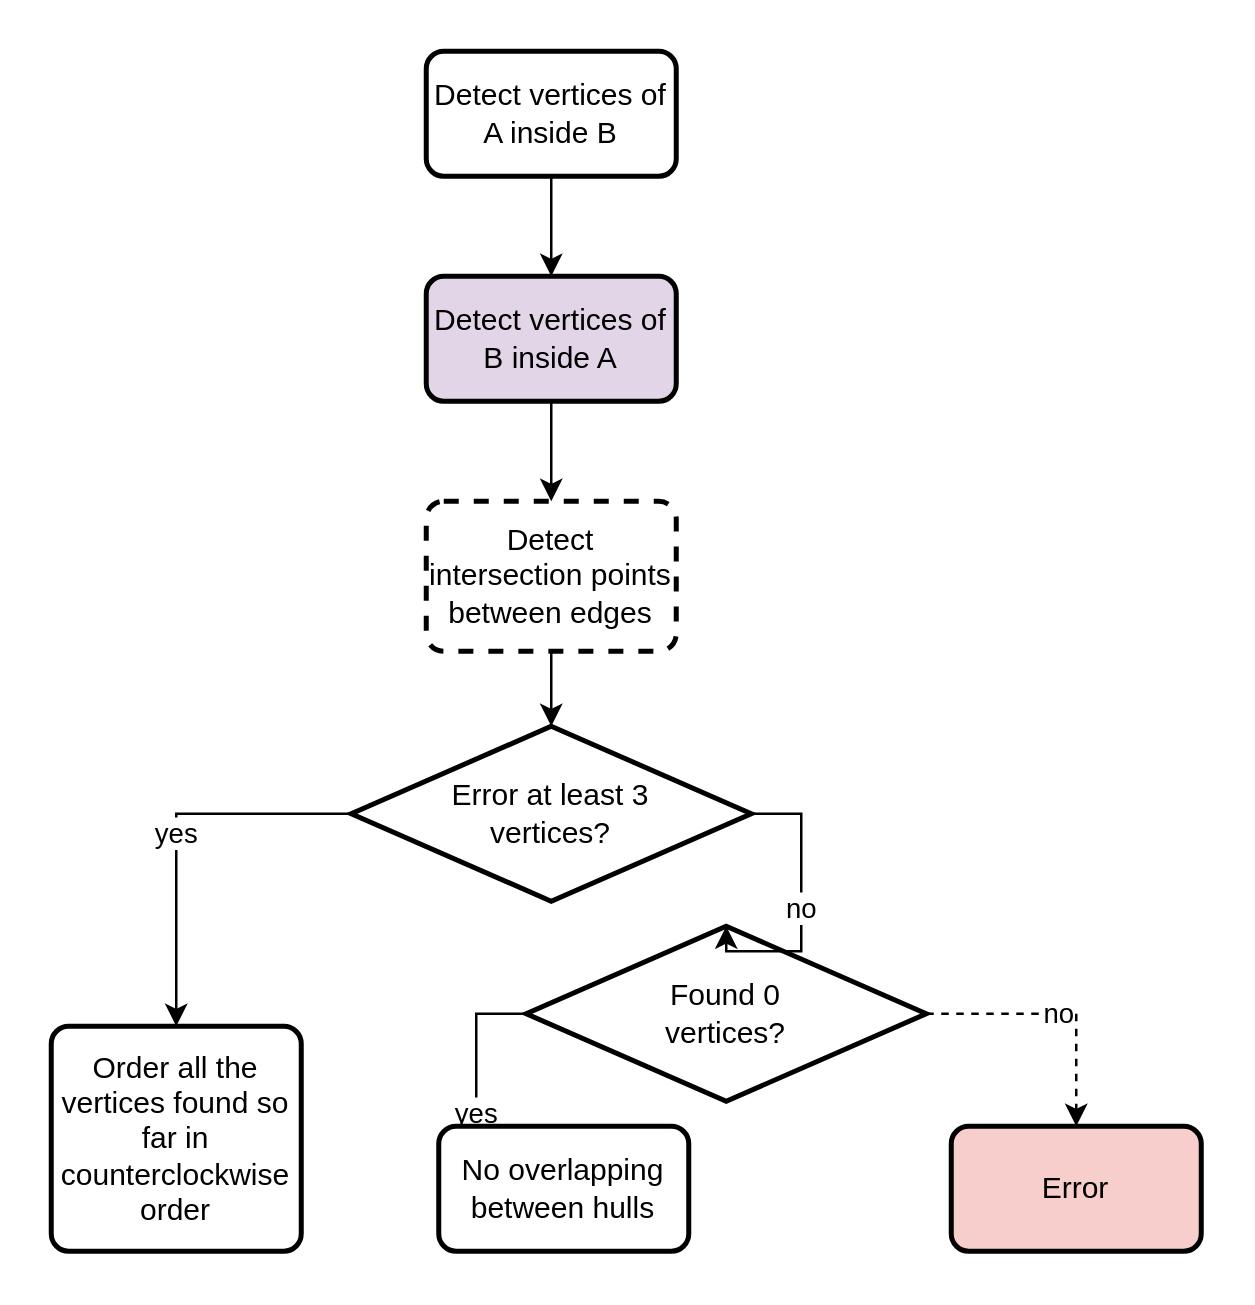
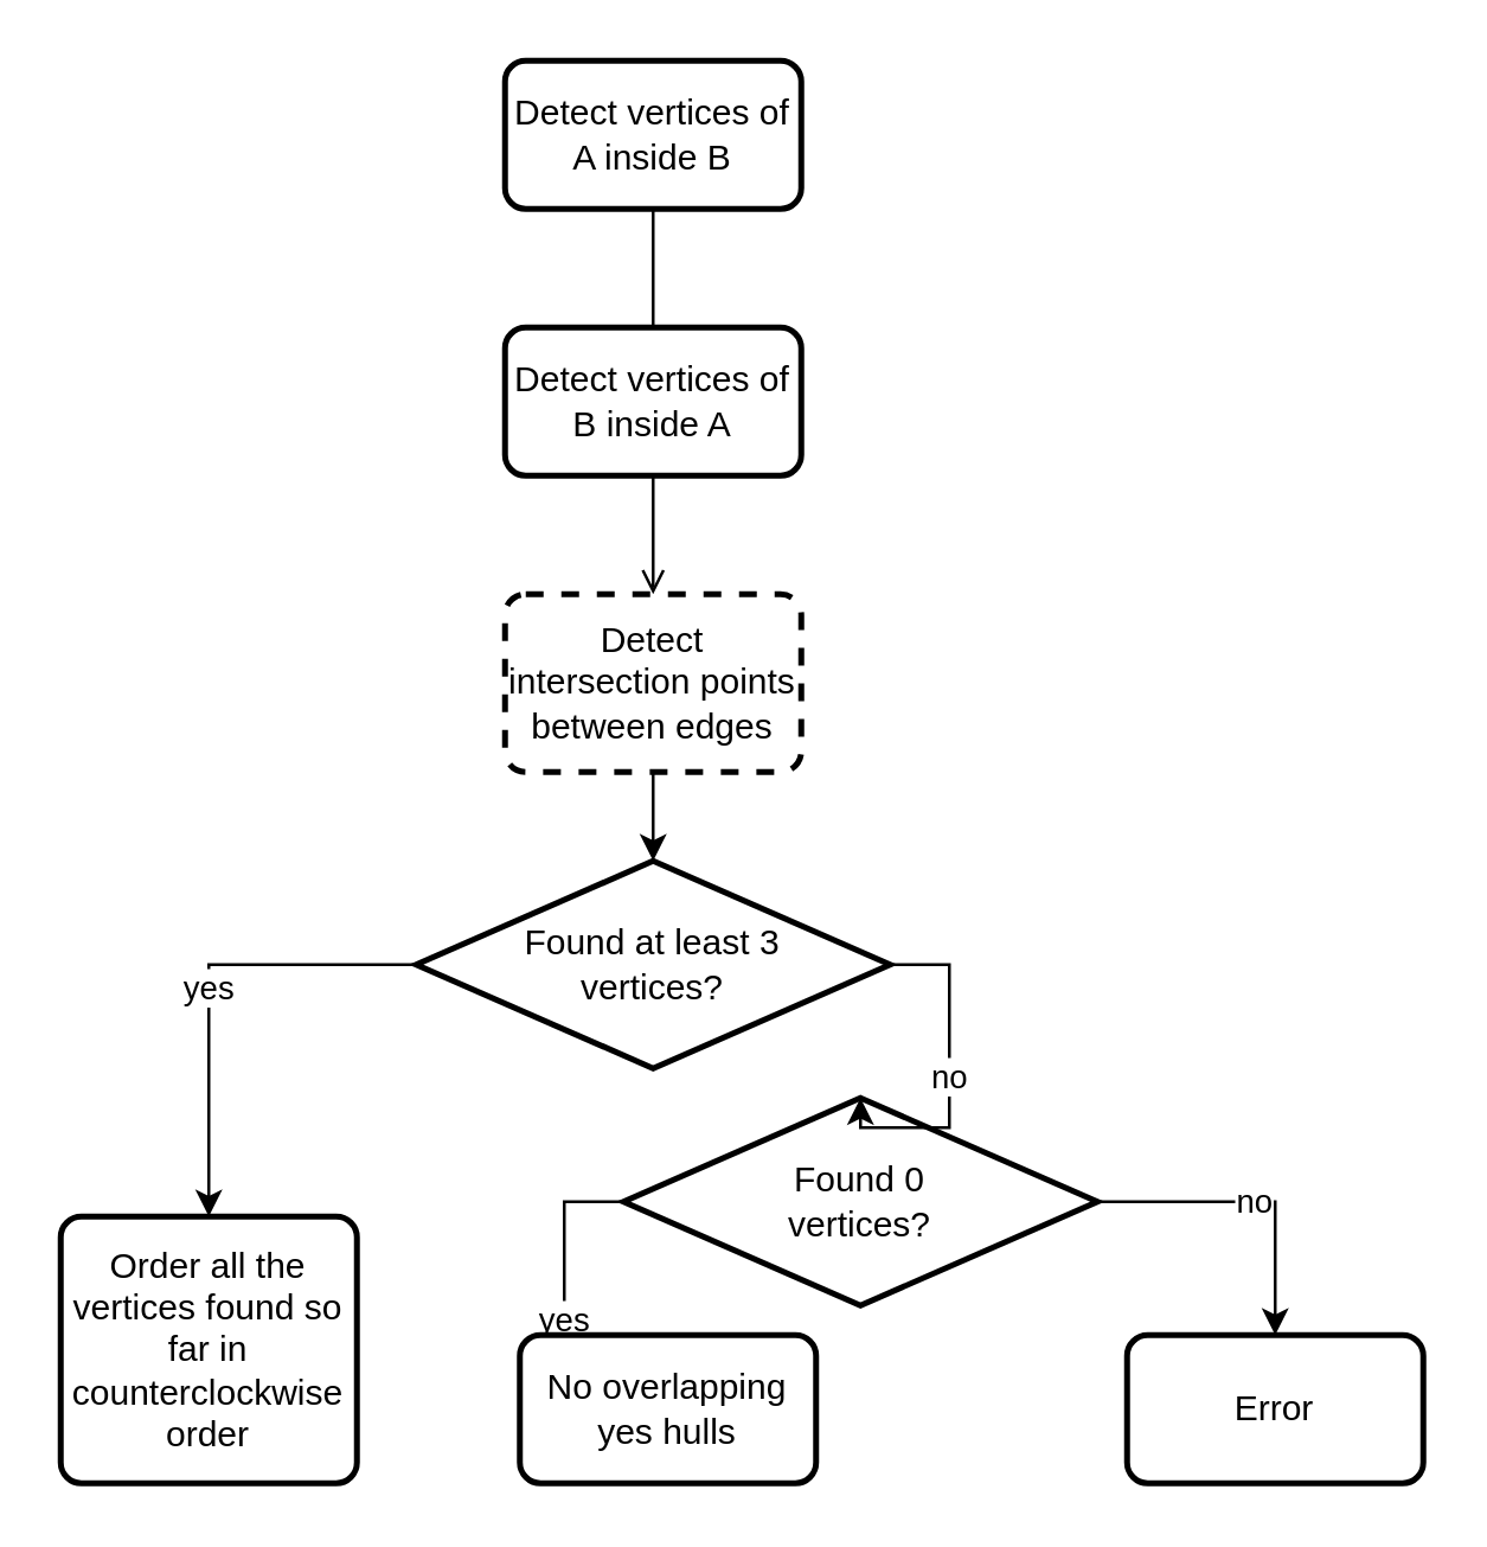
  <mxCell id="0" />
  <mxCell id="1" parent="0" />
- <mxCell id="2" value="" style="edgeStyle=orthogonalEdgeStyle;rounded=0;orthogonalLoop=1;jettySize=auto;html=1;" edge="1" parent="1" source="3" target="5"><mxGeometry relative="1" as="geometry" /></mxCell>
+ <mxCell id="2" value="" style="edgeStyle=orthogonalEdgeStyle;rounded=0;orthogonalLoop=1;jettySize=auto;html=1;endArrow=none;" edge="1" parent="1" source="3" target="5"><mxGeometry relative="1" as="geometry" /></mxCell>
  <mxCell id="3" value="Detect vertices of A inside B" style="rounded=1;whiteSpace=wrap;html=1;absoluteArcSize=1;arcSize=14;strokeWidth=2;" vertex="1" parent="1"><mxGeometry x="170" y="20" width="100" height="50" as="geometry" /></mxCell>
- <mxCell id="4" value="" style="edgeStyle=orthogonalEdgeStyle;rounded=0;orthogonalLoop=1;jettySize=auto;html=1;" edge="1" parent="1" source="5" target="7"><mxGeometry relative="1" as="geometry" /></mxCell>
- <mxCell id="5" value="Detect vertices of B inside A" style="rounded=1;whiteSpace=wrap;html=1;absoluteArcSize=1;arcSize=14;strokeWidth=2;fillColor=#e1d5e7;" vertex="1" parent="1"><mxGeometry x="170" y="110" width="100" height="50" as="geometry" /></mxCell>
+ <mxCell id="4" value="" style="edgeStyle=orthogonalEdgeStyle;rounded=0;orthogonalLoop=1;jettySize=auto;html=1;endArrow=open;" edge="1" parent="1" source="5" target="7"><mxGeometry relative="1" as="geometry" /></mxCell>
+ <mxCell id="5" value="Detect vertices of B inside A" style="rounded=1;whiteSpace=wrap;html=1;absoluteArcSize=1;arcSize=14;strokeWidth=2;" vertex="1" parent="1"><mxGeometry x="170" y="110" width="100" height="50" as="geometry" /></mxCell>
  <mxCell id="6" style="edgeStyle=orthogonalEdgeStyle;rounded=0;orthogonalLoop=1;jettySize=auto;html=1;" edge="1" parent="1" source="7" target="10"><mxGeometry relative="1" as="geometry" /></mxCell>
  <mxCell id="7" value="Detect intersection points between edges" style="rounded=1;whiteSpace=wrap;html=1;absoluteArcSize=1;arcSize=14;strokeWidth=2;dashed=1;" vertex="1" parent="1"><mxGeometry x="170" y="200" width="100" height="60" as="geometry" /></mxCell>
  <mxCell id="8" value="Order all the vertices found so far in counterclockwise order" style="rounded=1;whiteSpace=wrap;html=1;absoluteArcSize=1;arcSize=14;strokeWidth=2;" vertex="1" parent="1"><mxGeometry x="20" y="410" width="100" height="90" as="geometry" /></mxCell>
  <mxCell id="9" value="yes" style="edgeStyle=orthogonalEdgeStyle;rounded=0;orthogonalLoop=1;jettySize=auto;html=1;exitX=0;exitY=0.5;exitDx=0;exitDy=0;exitPerimeter=0;" edge="1" parent="1" source="10" target="8"><mxGeometry relative="1" as="geometry" /></mxCell>
- <mxCell id="10" value="Error at least 3 vertices?" style="strokeWidth=2;html=1;shape=mxgraph.flowchart.decision;whiteSpace=wrap;spacingLeft=34;spacingBottom=0;align=center;spacingRight=34;" vertex="1" parent="1"><mxGeometry x="140" y="290" width="160" height="70" as="geometry" /></mxCell>
+ <mxCell id="10" value="Found at least 3 vertices?" style="strokeWidth=2;html=1;shape=mxgraph.flowchart.decision;whiteSpace=wrap;spacingLeft=34;spacingBottom=0;align=center;spacingRight=34;" vertex="1" parent="1"><mxGeometry x="140" y="290" width="160" height="70" as="geometry" /></mxCell>
  <mxCell id="11" value="yes" style="edgeStyle=orthogonalEdgeStyle;rounded=0;orthogonalLoop=1;jettySize=auto;html=1;exitX=0;exitY=0.5;exitDx=0;exitDy=0;exitPerimeter=0;" edge="1" parent="1" source="13" target="15"><mxGeometry relative="1" as="geometry" /></mxCell>
- <mxCell id="12" value="no" style="edgeStyle=orthogonalEdgeStyle;rounded=0;orthogonalLoop=1;jettySize=auto;html=1;exitX=1;exitY=0.5;exitDx=0;exitDy=0;exitPerimeter=0;dashed=1;" edge="1" parent="1" source="13" target="16"><mxGeometry relative="1" as="geometry" /></mxCell>
+ <mxCell id="12" value="no" style="edgeStyle=orthogonalEdgeStyle;rounded=0;orthogonalLoop=1;jettySize=auto;html=1;exitX=1;exitY=0.5;exitDx=0;exitDy=0;exitPerimeter=0;" edge="1" parent="1" source="13" target="16"><mxGeometry relative="1" as="geometry" /></mxCell>
  <mxCell id="13" value="Found 0 vertices?" style="strokeWidth=2;html=1;shape=mxgraph.flowchart.decision;whiteSpace=wrap;spacingLeft=34;spacingBottom=0;align=center;spacingRight=34;" vertex="1" parent="1"><mxGeometry x="210" y="370" width="160" height="70" as="geometry" /></mxCell>
  <mxCell id="14" value="no" style="edgeStyle=orthogonalEdgeStyle;rounded=0;orthogonalLoop=1;jettySize=auto;html=1;exitX=1;exitY=0.5;exitDx=0;exitDy=0;exitPerimeter=0;entryX=0.5;entryY=0;entryDx=0;entryDy=0;entryPerimeter=0;" edge="1" parent="1" source="10" target="13"><mxGeometry relative="1" as="geometry" /></mxCell>
- <mxCell id="15" value="No overlapping between hulls" style="rounded=1;whiteSpace=wrap;html=1;absoluteArcSize=1;arcSize=14;strokeWidth=2;" vertex="1" parent="1"><mxGeometry x="175" y="450" width="100" height="50" as="geometry" /></mxCell>
- <mxCell id="16" value="Error" style="rounded=1;whiteSpace=wrap;html=1;absoluteArcSize=1;arcSize=14;strokeWidth=2;fillColor=#f8cecc;" vertex="1" parent="1"><mxGeometry x="380" y="450" width="100" height="50" as="geometry" /></mxCell>
+ <mxCell id="15" value="No overlapping yes hulls" style="rounded=1;whiteSpace=wrap;html=1;absoluteArcSize=1;arcSize=14;strokeWidth=2;" vertex="1" parent="1"><mxGeometry x="175" y="450" width="100" height="50" as="geometry" /></mxCell>
+ <mxCell id="16" value="Error" style="rounded=1;whiteSpace=wrap;html=1;absoluteArcSize=1;arcSize=14;strokeWidth=2;" vertex="1" parent="1"><mxGeometry x="380" y="450" width="100" height="50" as="geometry" /></mxCell>
